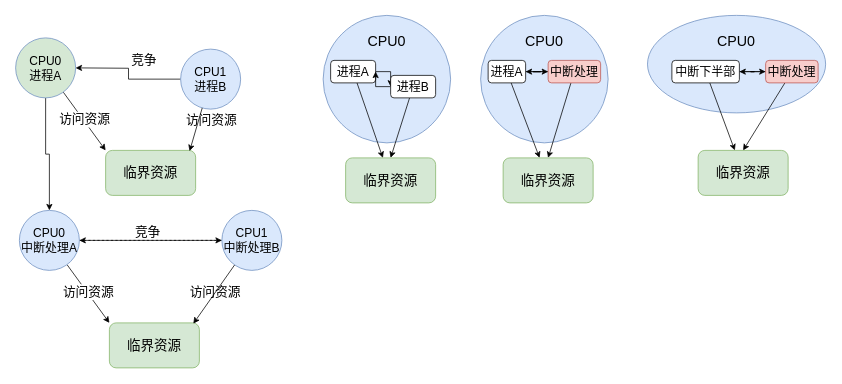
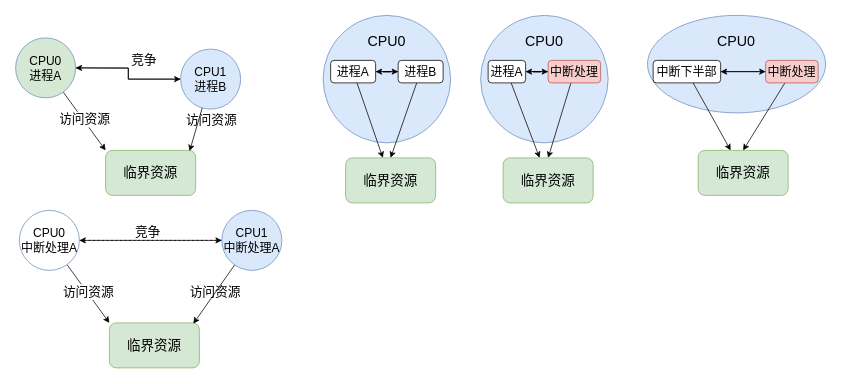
  <mxCell id="0" />
  <mxCell id="1" parent="0" />
  <mxCell id="2" value="" style="ellipse;whiteSpace=wrap;html=1;fillColor=#dae8fc;strokeColor=#6c8ebf;" vertex="1" parent="1"><mxGeometry x="862.5" y="20" width="237.5" height="130" as="geometry" /></mxCell>
  <mxCell id="3" style="rounded=0;orthogonalLoop=1;jettySize=auto;html=1;entryX=0;entryY=0;entryDx=0;entryDy=0;" edge="1" parent="1" source="8" target="9"><mxGeometry relative="1" as="geometry" /></mxCell>
  <mxCell id="4" value="&lt;font style=&quot;font-size: 17px;&quot;&gt;访问资源&lt;/font&gt;" style="edgeLabel;html=1;align=center;verticalAlign=middle;resizable=0;points=[];" vertex="1" connectable="0" parent="3"><mxGeometry x="-0.046" y="1" relative="1" as="geometry"><mxPoint as="offset" /></mxGeometry></mxCell>
  <mxCell id="5" value="&lt;font style=&quot;font-size: 17px;&quot;&gt;访问资源&lt;/font&gt;" style="edgeLabel;html=1;align=center;verticalAlign=middle;resizable=0;points=[];" vertex="1" connectable="0" parent="3"><mxGeometry x="-0.046" y="1" relative="1" as="geometry"><mxPoint x="169" y="1" as="offset" /></mxGeometry></mxCell>
  <mxCell id="6" value="&lt;font style=&quot;font-size: 17px;&quot;&gt;竞争&lt;/font&gt;" style="edgeLabel;html=1;align=center;verticalAlign=middle;resizable=0;points=[];" vertex="1" connectable="0" parent="3"><mxGeometry x="-0.046" y="1" relative="1" as="geometry"><mxPoint x="79" y="-79" as="offset" /></mxGeometry></mxCell>
- <mxCell id="7" style="edgeStyle=orthogonalEdgeStyle;rounded=0;orthogonalLoop=1;jettySize=auto;html=1;" edge="1" parent="1" source="8" target="44"><mxGeometry relative="1" as="geometry" /></mxCell>
+ <mxCell id="7" style="edgeStyle=orthogonalEdgeStyle;rounded=0;orthogonalLoop=1;jettySize=auto;html=1;entryX=0;entryY=0.5;entryDx=0;entryDy=0;" edge="1" parent="1" source="8" target="11"><mxGeometry relative="1" as="geometry" /></mxCell>
  <mxCell id="8" value="&lt;font style=&quot;font-size: 16px;&quot;&gt;CPU0&lt;br&gt;进程A&lt;/font&gt;" style="ellipse;whiteSpace=wrap;html=1;aspect=fixed;fillColor=#d5e8d4;strokeColor=#6c8ebf;" vertex="1" parent="1"><mxGeometry x="20" y="50" width="80" height="80" as="geometry" /></mxCell>
  <mxCell id="9" value="&lt;font style=&quot;font-size: 18px;&quot;&gt;临界资源&lt;/font&gt;" style="rounded=1;whiteSpace=wrap;html=1;fillColor=#d5e8d4;strokeColor=#82b366;" vertex="1" parent="1"><mxGeometry x="140" y="200" width="120" height="60" as="geometry" /></mxCell>
  <mxCell id="10" style="edgeStyle=orthogonalEdgeStyle;rounded=0;orthogonalLoop=1;jettySize=auto;html=1;" edge="1" parent="1" source="11"><mxGeometry relative="1" as="geometry"><mxPoint x="100" y="90" as="targetPoint" /></mxGeometry></mxCell>
  <mxCell id="11" value="&lt;font style=&quot;font-size: 16px;&quot;&gt;CPU1&lt;br&gt;进程B&lt;/font&gt;" style="ellipse;whiteSpace=wrap;html=1;aspect=fixed;fillColor=#dae8fc;strokeColor=#6c8ebf;" vertex="1" parent="1"><mxGeometry x="240" y="65" width="80" height="80" as="geometry" /></mxCell>
  <mxCell id="12" style="rounded=0;orthogonalLoop=1;jettySize=auto;html=1;entryX=0.933;entryY=0.017;entryDx=0;entryDy=0;entryPerimeter=0;" edge="1" parent="1" source="11" target="9"><mxGeometry relative="1" as="geometry" /></mxCell>
  <mxCell id="13" value="&lt;font style=&quot;font-size: 16px;&quot;&gt;&lt;br&gt;&lt;/font&gt;" style="ellipse;whiteSpace=wrap;html=1;aspect=fixed;fillColor=#dae8fc;strokeColor=#6c8ebf;" vertex="1" parent="1"><mxGeometry x="430" y="20" width="170" height="170" as="geometry" /></mxCell>
  <mxCell id="14" style="rounded=0;orthogonalLoop=1;jettySize=auto;html=1;" edge="1" parent="1" source="16" target="20"><mxGeometry relative="1" as="geometry" /></mxCell>
  <mxCell id="15" style="edgeStyle=orthogonalEdgeStyle;rounded=0;orthogonalLoop=1;jettySize=auto;html=1;" edge="1" parent="1" source="16" target="19"><mxGeometry relative="1" as="geometry" /></mxCell>
  <mxCell id="16" value="&lt;span style=&quot;font-size: 16px;&quot;&gt;进程A&lt;/span&gt;" style="rounded=1;whiteSpace=wrap;html=1;" vertex="1" parent="1"><mxGeometry x="440" y="80" width="60" height="30" as="geometry" /></mxCell>
  <mxCell id="17" style="rounded=0;orthogonalLoop=1;jettySize=auto;html=1;entryX=0.5;entryY=0;entryDx=0;entryDy=0;" edge="1" parent="1" source="19" target="20"><mxGeometry relative="1" as="geometry" /></mxCell>
  <mxCell id="18" style="edgeStyle=orthogonalEdgeStyle;rounded=0;orthogonalLoop=1;jettySize=auto;html=1;" edge="1" parent="1" source="19" target="16"><mxGeometry relative="1" as="geometry" /></mxCell>
- <mxCell id="19" value="&lt;span style=&quot;font-size: 16px;&quot;&gt;进程B&lt;/span&gt;" style="rounded=1;whiteSpace=wrap;html=1;" vertex="1" parent="1"><mxGeometry x="520" y="100" width="60" height="30" as="geometry" /></mxCell>
+ <mxCell id="19" value="&lt;span style=&quot;font-size: 16px;&quot;&gt;进程B&lt;/span&gt;" style="rounded=1;whiteSpace=wrap;html=1;" vertex="1" parent="1"><mxGeometry x="530" y="80" width="60" height="30" as="geometry" /></mxCell>
  <mxCell id="20" value="&lt;font style=&quot;font-size: 18px;&quot;&gt;临界资源&lt;/font&gt;" style="rounded=1;whiteSpace=wrap;html=1;fillColor=#d5e8d4;strokeColor=#82b366;" vertex="1" parent="1"><mxGeometry x="460" y="210" width="120" height="60" as="geometry" /></mxCell>
  <mxCell id="21" value="&lt;font style=&quot;font-size: 19px;&quot;&gt;CPU0&lt;/font&gt;" style="text;html=1;align=center;verticalAlign=middle;whiteSpace=wrap;rounded=0;" vertex="1" parent="1"><mxGeometry x="485" y="40" width="60" height="30" as="geometry" /></mxCell>
  <mxCell id="22" value="&lt;font style=&quot;font-size: 16px;&quot;&gt;&lt;br&gt;&lt;/font&gt;" style="ellipse;whiteSpace=wrap;html=1;aspect=fixed;fillColor=#dae8fc;strokeColor=#6c8ebf;" vertex="1" parent="1"><mxGeometry x="640" y="20" width="170" height="170" as="geometry" /></mxCell>
  <mxCell id="23" style="rounded=0;orthogonalLoop=1;jettySize=auto;html=1;" edge="1" source="25" target="29" parent="1"><mxGeometry relative="1" as="geometry" /></mxCell>
  <mxCell id="24" style="edgeStyle=orthogonalEdgeStyle;rounded=0;orthogonalLoop=1;jettySize=auto;html=1;" edge="1" source="25" target="28" parent="1"><mxGeometry relative="1" as="geometry" /></mxCell>
  <mxCell id="25" value="&lt;span style=&quot;font-size: 16px;&quot;&gt;进程A&lt;/span&gt;" style="rounded=1;whiteSpace=wrap;html=1;" vertex="1" parent="1"><mxGeometry x="650" y="80" width="50" height="30" as="geometry" /></mxCell>
  <mxCell id="26" style="rounded=0;orthogonalLoop=1;jettySize=auto;html=1;entryX=0.5;entryY=0;entryDx=0;entryDy=0;" edge="1" source="28" target="29" parent="1"><mxGeometry relative="1" as="geometry" /></mxCell>
  <mxCell id="27" style="edgeStyle=orthogonalEdgeStyle;rounded=0;orthogonalLoop=1;jettySize=auto;html=1;" edge="1" source="28" target="25" parent="1"><mxGeometry relative="1" as="geometry" /></mxCell>
  <mxCell id="28" value="&lt;span style=&quot;font-size: 16px;&quot;&gt;中断处理&lt;/span&gt;" style="rounded=1;whiteSpace=wrap;html=1;fillColor=#f8cecc;strokeColor=#b85450;" vertex="1" parent="1"><mxGeometry x="730" y="80" width="70" height="30" as="geometry" /></mxCell>
  <mxCell id="29" value="&lt;font style=&quot;font-size: 18px;&quot;&gt;临界资源&lt;/font&gt;" style="rounded=1;whiteSpace=wrap;html=1;fillColor=#d5e8d4;strokeColor=#82b366;" vertex="1" parent="1"><mxGeometry x="670" y="210" width="120" height="60" as="geometry" /></mxCell>
  <mxCell id="30" value="&lt;font style=&quot;font-size: 19px;&quot;&gt;CPU0&lt;/font&gt;" style="text;html=1;align=center;verticalAlign=middle;whiteSpace=wrap;rounded=0;" vertex="1" parent="1"><mxGeometry x="695" y="40" width="60" height="30" as="geometry" /></mxCell>
  <mxCell id="31" style="rounded=0;orthogonalLoop=1;jettySize=auto;html=1;" edge="1" source="33" target="37" parent="1"><mxGeometry relative="1" as="geometry" /></mxCell>
  <mxCell id="32" style="edgeStyle=orthogonalEdgeStyle;rounded=0;orthogonalLoop=1;jettySize=auto;html=1;" edge="1" source="33" target="36" parent="1"><mxGeometry relative="1" as="geometry" /></mxCell>
- <mxCell id="33" value="&lt;span style=&quot;font-size: 16px;&quot;&gt;中断下半部&lt;/span&gt;" style="rounded=1;whiteSpace=wrap;html=1;" vertex="1" parent="1"><mxGeometry x="895" y="80" width="90" height="30" as="geometry" /></mxCell>
+ <mxCell id="33" value="&lt;span style=&quot;font-size: 16px;&quot;&gt;中断下半部&lt;/span&gt;" style="rounded=1;whiteSpace=wrap;html=1;" vertex="1" parent="1"><mxGeometry x="870" y="80" width="90" height="30" as="geometry" /></mxCell>
  <mxCell id="34" style="rounded=0;orthogonalLoop=1;jettySize=auto;html=1;entryX=0.5;entryY=0;entryDx=0;entryDy=0;" edge="1" source="36" target="37" parent="1"><mxGeometry relative="1" as="geometry" /></mxCell>
  <mxCell id="35" style="edgeStyle=orthogonalEdgeStyle;rounded=0;orthogonalLoop=1;jettySize=auto;html=1;" edge="1" source="36" target="33" parent="1"><mxGeometry relative="1" as="geometry" /></mxCell>
  <mxCell id="36" value="&lt;span style=&quot;font-size: 16px;&quot;&gt;中断处理&lt;/span&gt;" style="rounded=1;whiteSpace=wrap;html=1;fillColor=#f8cecc;strokeColor=#b85450;" vertex="1" parent="1"><mxGeometry x="1020" y="80" width="70" height="30" as="geometry" /></mxCell>
  <mxCell id="37" value="&lt;font style=&quot;font-size: 18px;&quot;&gt;临界资源&lt;/font&gt;" style="rounded=1;whiteSpace=wrap;html=1;fillColor=#d5e8d4;strokeColor=#82b366;" vertex="1" parent="1"><mxGeometry x="930" y="200" width="120" height="60" as="geometry" /></mxCell>
  <mxCell id="38" value="&lt;font style=&quot;font-size: 19px;&quot;&gt;CPU0&lt;/font&gt;" style="text;html=1;align=center;verticalAlign=middle;whiteSpace=wrap;rounded=0;" vertex="1" parent="1"><mxGeometry x="951.25" y="40" width="60" height="30" as="geometry" /></mxCell>
  <mxCell id="39" style="rounded=0;orthogonalLoop=1;jettySize=auto;html=1;entryX=0;entryY=0;entryDx=0;entryDy=0;" edge="1" source="44" target="45" parent="1"><mxGeometry relative="1" as="geometry" /></mxCell>
  <mxCell id="40" value="&lt;font style=&quot;font-size: 17px;&quot;&gt;访问资源&lt;/font&gt;" style="edgeLabel;html=1;align=center;verticalAlign=middle;resizable=0;points=[];" vertex="1" connectable="0" parent="39"><mxGeometry x="-0.046" y="1" relative="1" as="geometry"><mxPoint as="offset" /></mxGeometry></mxCell>
  <mxCell id="41" value="&lt;font style=&quot;font-size: 17px;&quot;&gt;访问资源&lt;/font&gt;" style="edgeLabel;html=1;align=center;verticalAlign=middle;resizable=0;points=[];" vertex="1" connectable="0" parent="39"><mxGeometry x="-0.046" y="1" relative="1" as="geometry"><mxPoint x="169" y="1" as="offset" /></mxGeometry></mxCell>
  <mxCell id="42" value="&lt;font style=&quot;font-size: 17px;&quot;&gt;竞争&lt;/font&gt;" style="edgeLabel;html=1;align=center;verticalAlign=middle;resizable=0;points=[];" vertex="1" connectable="0" parent="39"><mxGeometry x="-0.046" y="1" relative="1" as="geometry"><mxPoint x="79" y="-79" as="offset" /></mxGeometry></mxCell>
  <mxCell id="43" style="edgeStyle=orthogonalEdgeStyle;rounded=0;orthogonalLoop=1;jettySize=auto;html=1;entryX=0;entryY=0.5;entryDx=0;entryDy=0;dashed=1;" edge="1" source="44" target="47" parent="1"><mxGeometry relative="1" as="geometry" /></mxCell>
- <mxCell id="44" value="&lt;font style=&quot;font-size: 16px;&quot;&gt;CPU0&lt;br&gt;中断处理A&lt;/font&gt;" style="ellipse;whiteSpace=wrap;html=1;aspect=fixed;fillColor=#dae8fc;strokeColor=#6c8ebf;" vertex="1" parent="1"><mxGeometry x="25" y="280" width="80" height="80" as="geometry" /></mxCell>
+ <mxCell id="44" value="&lt;font style=&quot;font-size: 16px;&quot;&gt;CPU0&lt;br&gt;中断处理A&lt;/font&gt;" style="ellipse;whiteSpace=wrap;html=1;aspect=fixed;fillColor=#ffffff;strokeColor=#6c8ebf;" vertex="1" parent="1"><mxGeometry x="25" y="280" width="80" height="80" as="geometry" /></mxCell>
  <mxCell id="45" value="&lt;font style=&quot;font-size: 18px;&quot;&gt;临界资源&lt;/font&gt;" style="rounded=1;whiteSpace=wrap;html=1;fillColor=#d5e8d4;strokeColor=#82b366;" vertex="1" parent="1"><mxGeometry x="145" y="430" width="120" height="60" as="geometry" /></mxCell>
  <mxCell id="46" style="edgeStyle=orthogonalEdgeStyle;rounded=0;orthogonalLoop=1;jettySize=auto;html=1;" edge="1" source="47" parent="1"><mxGeometry relative="1" as="geometry"><mxPoint x="105" y="320" as="targetPoint" /></mxGeometry></mxCell>
- <mxCell id="47" value="&lt;font style=&quot;font-size: 16px;&quot;&gt;CPU1&lt;br&gt;中断处理B&lt;/font&gt;" style="ellipse;whiteSpace=wrap;html=1;aspect=fixed;fillColor=#dae8fc;strokeColor=#6c8ebf;" vertex="1" parent="1"><mxGeometry x="295" y="280" width="80" height="80" as="geometry" /></mxCell>
+ <mxCell id="47" value="&lt;font style=&quot;font-size: 16px;&quot;&gt;CPU1&lt;br&gt;中断处理A&lt;/font&gt;" style="ellipse;whiteSpace=wrap;html=1;aspect=fixed;fillColor=#dae8fc;strokeColor=#6c8ebf;" vertex="1" parent="1"><mxGeometry x="295" y="280" width="80" height="80" as="geometry" /></mxCell>
  <mxCell id="48" style="rounded=0;orthogonalLoop=1;jettySize=auto;html=1;entryX=0.933;entryY=0.017;entryDx=0;entryDy=0;entryPerimeter=0;" edge="1" source="47" target="45" parent="1"><mxGeometry relative="1" as="geometry" /></mxCell>
